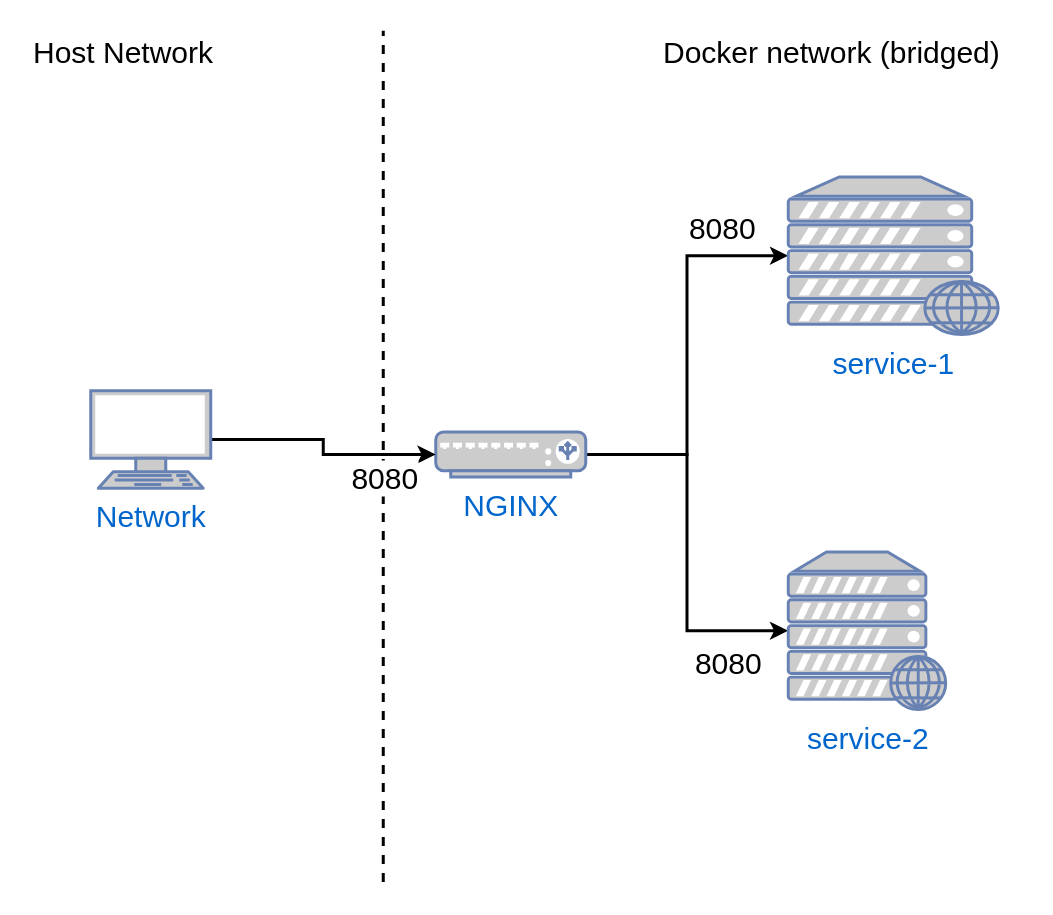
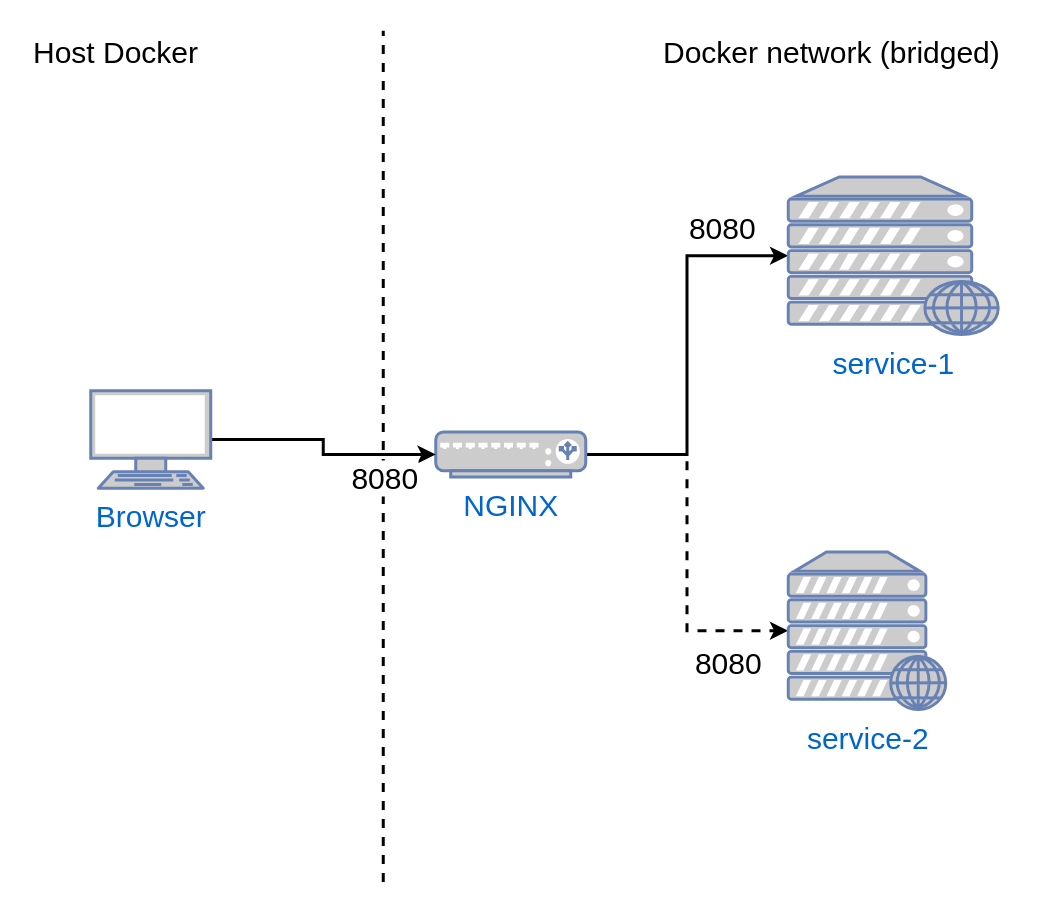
  <mxCell id="0" />
  <mxCell id="1" parent="0" />
  <mxCell id="2" style="edgeStyle=orthogonalEdgeStyle;rounded=0;orthogonalLoop=1;jettySize=auto;html=1;exitX=1;exitY=0.5;exitDx=0;exitDy=0;exitPerimeter=0;entryX=0;entryY=0.5;entryDx=0;entryDy=0;entryPerimeter=0;fontSize=20;strokeWidth=2;" edge="1" parent="1" source="6" target="8"><mxGeometry relative="1" as="geometry" /></mxCell>
  <mxCell id="3" value="8080" style="text;html=1;resizable=0;points=[];align=center;verticalAlign=middle;labelBackgroundColor=#ffffff;fontSize=20;" vertex="1" connectable="0" parent="2"><mxGeometry x="0.633" y="3" relative="1" as="geometry"><mxPoint x="5" y="-17" as="offset" /></mxGeometry></mxCell>
- <mxCell id="4" style="edgeStyle=orthogonalEdgeStyle;rounded=0;orthogonalLoop=1;jettySize=auto;html=1;exitX=1;exitY=0.5;exitDx=0;exitDy=0;exitPerimeter=0;entryX=0;entryY=0.5;entryDx=0;entryDy=0;entryPerimeter=0;fontSize=20;strokeWidth=2;" edge="1" parent="1" source="6" target="7"><mxGeometry relative="1" as="geometry" /></mxCell>
+ <mxCell id="4" style="edgeStyle=orthogonalEdgeStyle;rounded=0;orthogonalLoop=1;jettySize=auto;html=1;exitX=1;exitY=0.5;exitDx=0;exitDy=0;exitPerimeter=0;entryX=0;entryY=0.5;entryDx=0;entryDy=0;entryPerimeter=0;fontSize=20;strokeWidth=2;dashed=1;" edge="1" parent="1" source="6" target="7"><mxGeometry relative="1" as="geometry" /></mxCell>
  <mxCell id="5" value="8080" style="text;html=1;resizable=0;points=[];align=center;verticalAlign=middle;labelBackgroundColor=#ffffff;fontSize=20;" vertex="1" connectable="0" parent="4"><mxGeometry x="0.631" relative="1" as="geometry"><mxPoint x="6" y="20" as="offset" /></mxGeometry></mxCell>
  <mxCell id="6" value="NGINX" style="fontColor=#0066CC;verticalAlign=top;verticalLabelPosition=bottom;labelPosition=center;align=center;html=1;outlineConnect=0;fillColor=#CCCCCC;strokeColor=#6881B3;gradientColor=none;gradientDirection=north;strokeWidth=2;shape=mxgraph.networks.load_balancer;fontSize=20;" vertex="1" parent="1"><mxGeometry x="290" y="287.5" width="100" height="30" as="geometry" /></mxCell>
  <mxCell id="7" value="service-2" style="fontColor=#0066CC;verticalAlign=top;verticalLabelPosition=bottom;labelPosition=center;align=center;html=1;outlineConnect=0;fillColor=#CCCCCC;strokeColor=#6881B3;gradientColor=none;gradientDirection=north;strokeWidth=2;shape=mxgraph.networks.web_server;fontSize=20;" vertex="1" parent="1"><mxGeometry x="525" y="367.5" width="105" height="105" as="geometry" /></mxCell>
  <mxCell id="8" value="service-1" style="fontColor=#0066CC;verticalAlign=top;verticalLabelPosition=bottom;labelPosition=center;align=center;html=1;outlineConnect=0;fillColor=#CCCCCC;strokeColor=#6881B3;gradientColor=none;gradientDirection=north;strokeWidth=2;shape=mxgraph.networks.web_server;fontSize=20;" vertex="1" parent="1"><mxGeometry x="525" y="117.5" width="140" height="105" as="geometry" /></mxCell>
  <mxCell id="9" value="Docker network (bridged)" style="text;html=1;resizable=0;points=[];autosize=1;align=left;verticalAlign=top;spacingTop=-4;fontSize=20;" vertex="1" parent="1"><mxGeometry x="440" y="20" width="240" height="30" as="geometry" /></mxCell>
  <mxCell id="10" value="" style="endArrow=none;dashed=1;html=1;strokeWidth=2;fontSize=20;" edge="1" parent="1"><mxGeometry width="50" height="50" relative="1" as="geometry"><mxPoint x="255" y="587.5" as="sourcePoint" /><mxPoint x="255" y="20" as="targetPoint" /></mxGeometry></mxCell>
- <mxCell id="11" value="Host Network" style="text;html=1;resizable=0;points=[];autosize=1;align=left;verticalAlign=top;spacingTop=-4;fontSize=20;" vertex="1" parent="1"><mxGeometry x="20" y="20" width="140" height="30" as="geometry" /></mxCell>
+ <mxCell id="11" value="Host Docker" style="text;html=1;resizable=0;points=[];autosize=1;align=left;verticalAlign=top;spacingTop=-4;fontSize=20;" vertex="1" parent="1"><mxGeometry x="20" y="20" width="140" height="30" as="geometry" /></mxCell>
  <mxCell id="12" style="edgeStyle=orthogonalEdgeStyle;rounded=0;orthogonalLoop=1;jettySize=auto;html=1;exitX=1;exitY=0.5;exitDx=0;exitDy=0;exitPerimeter=0;entryX=0;entryY=0.5;entryDx=0;entryDy=0;entryPerimeter=0;strokeWidth=2;fontSize=20;" edge="1" parent="1" source="14" target="6"><mxGeometry relative="1" as="geometry" /></mxCell>
  <mxCell id="13" value="8080" style="text;html=1;resizable=0;points=[];align=center;verticalAlign=middle;labelBackgroundColor=#ffffff;fontSize=20;" vertex="1" connectable="0" parent="12"><mxGeometry x="0.642" y="4" relative="1" as="geometry"><mxPoint x="-6" y="18.5" as="offset" /></mxGeometry></mxCell>
- <mxCell id="14" value="&lt;font style=&quot;font-size: 20px&quot;&gt;Network&lt;/font&gt;" style="fontColor=#0066CC;verticalAlign=top;verticalLabelPosition=bottom;labelPosition=center;align=center;html=1;outlineConnect=0;fillColor=#CCCCCC;strokeColor=#6881B3;gradientColor=none;gradientDirection=north;strokeWidth=2;shape=mxgraph.networks.terminal;" vertex="1" parent="1"><mxGeometry x="60" y="260" width="80" height="65" as="geometry" /></mxCell>
+ <mxCell id="14" value="&lt;font style=&quot;font-size: 20px&quot;&gt;Browser&lt;/font&gt;" style="fontColor=#0066CC;verticalAlign=top;verticalLabelPosition=bottom;labelPosition=center;align=center;html=1;outlineConnect=0;fillColor=#CCCCCC;strokeColor=#6881B3;gradientColor=none;gradientDirection=north;strokeWidth=2;shape=mxgraph.networks.terminal;" vertex="1" parent="1"><mxGeometry x="60" y="260" width="80" height="65" as="geometry" /></mxCell>
